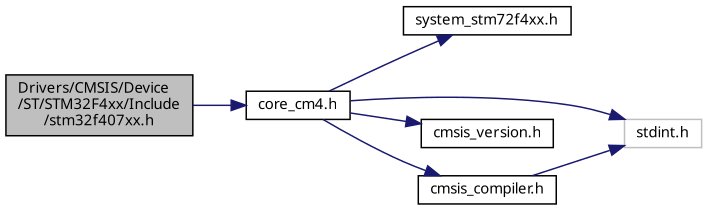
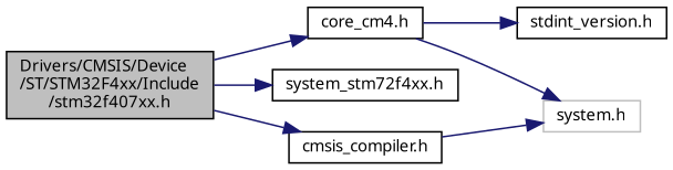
  digraph {
    fontname="Noto Sans"
    rankdir=LR
    node [color=black fillcolor=white fontname="Noto Sans" fontsize=10 shape=record style=filled]
    edge [color=midnightblue fontname="Noto Sans" fontsize=10 labelfontname=Helvetica labelfontsize=10 style=solid]
    n1 [fillcolor=grey75 fontcolor=black height=0.2 label="Drivers/CMSIS/Device\l/ST/STM32F4xx/Include\l/stm32f407xx.h" width=0.4]
    n2 [height=0.2 label="core_cm4.h" width=0.4]
    n3 [height=0.2 label="system_stm72f4xx.h" width=0.4]
-   n4 [color=grey75 height=0.2 label="stdint.h" width=0.4]
-   n5 [height=0.2 label="cmsis_version.h" width=0.4]
+   n4 [color=grey75 height=0.2 label="system.h" width=0.4]
+   n5 [height=0.2 label="stdint_version.h" width=0.4]
    n6 [height=0.2 label="cmsis_compiler.h" width=0.4]
    n1 -> n2
-   n2 -> n3
+   n1 -> n3
    n2 -> n4
    n2 -> n5
-   n2 -> n6
+   n1 -> n6
    n6 -> n4
  }
